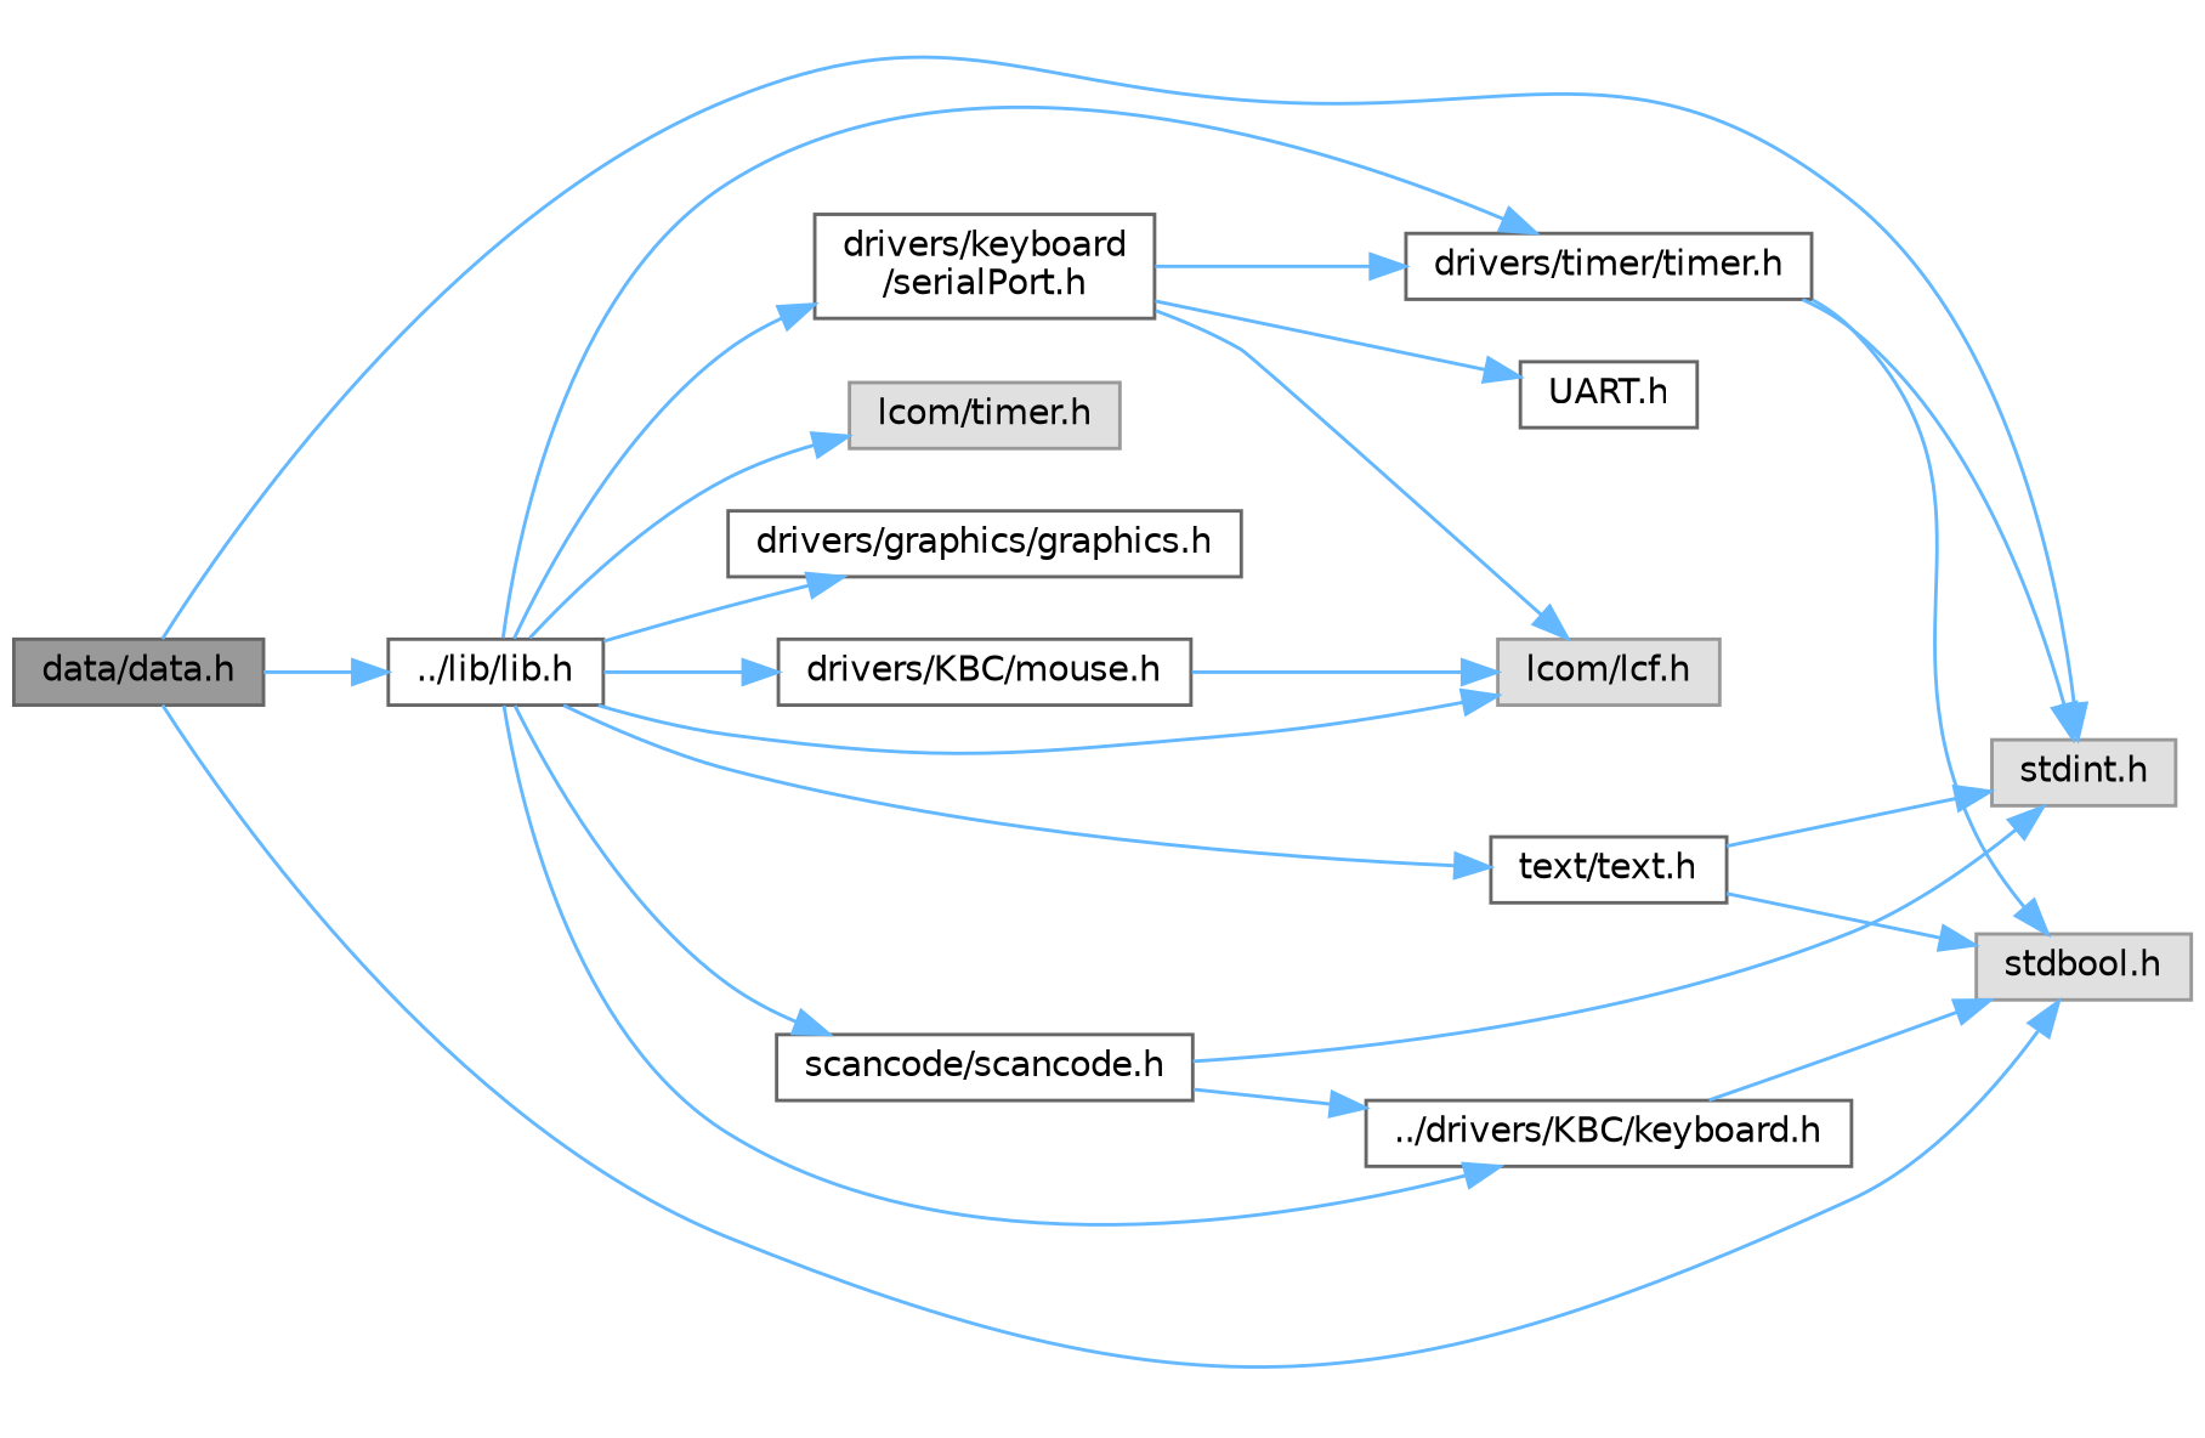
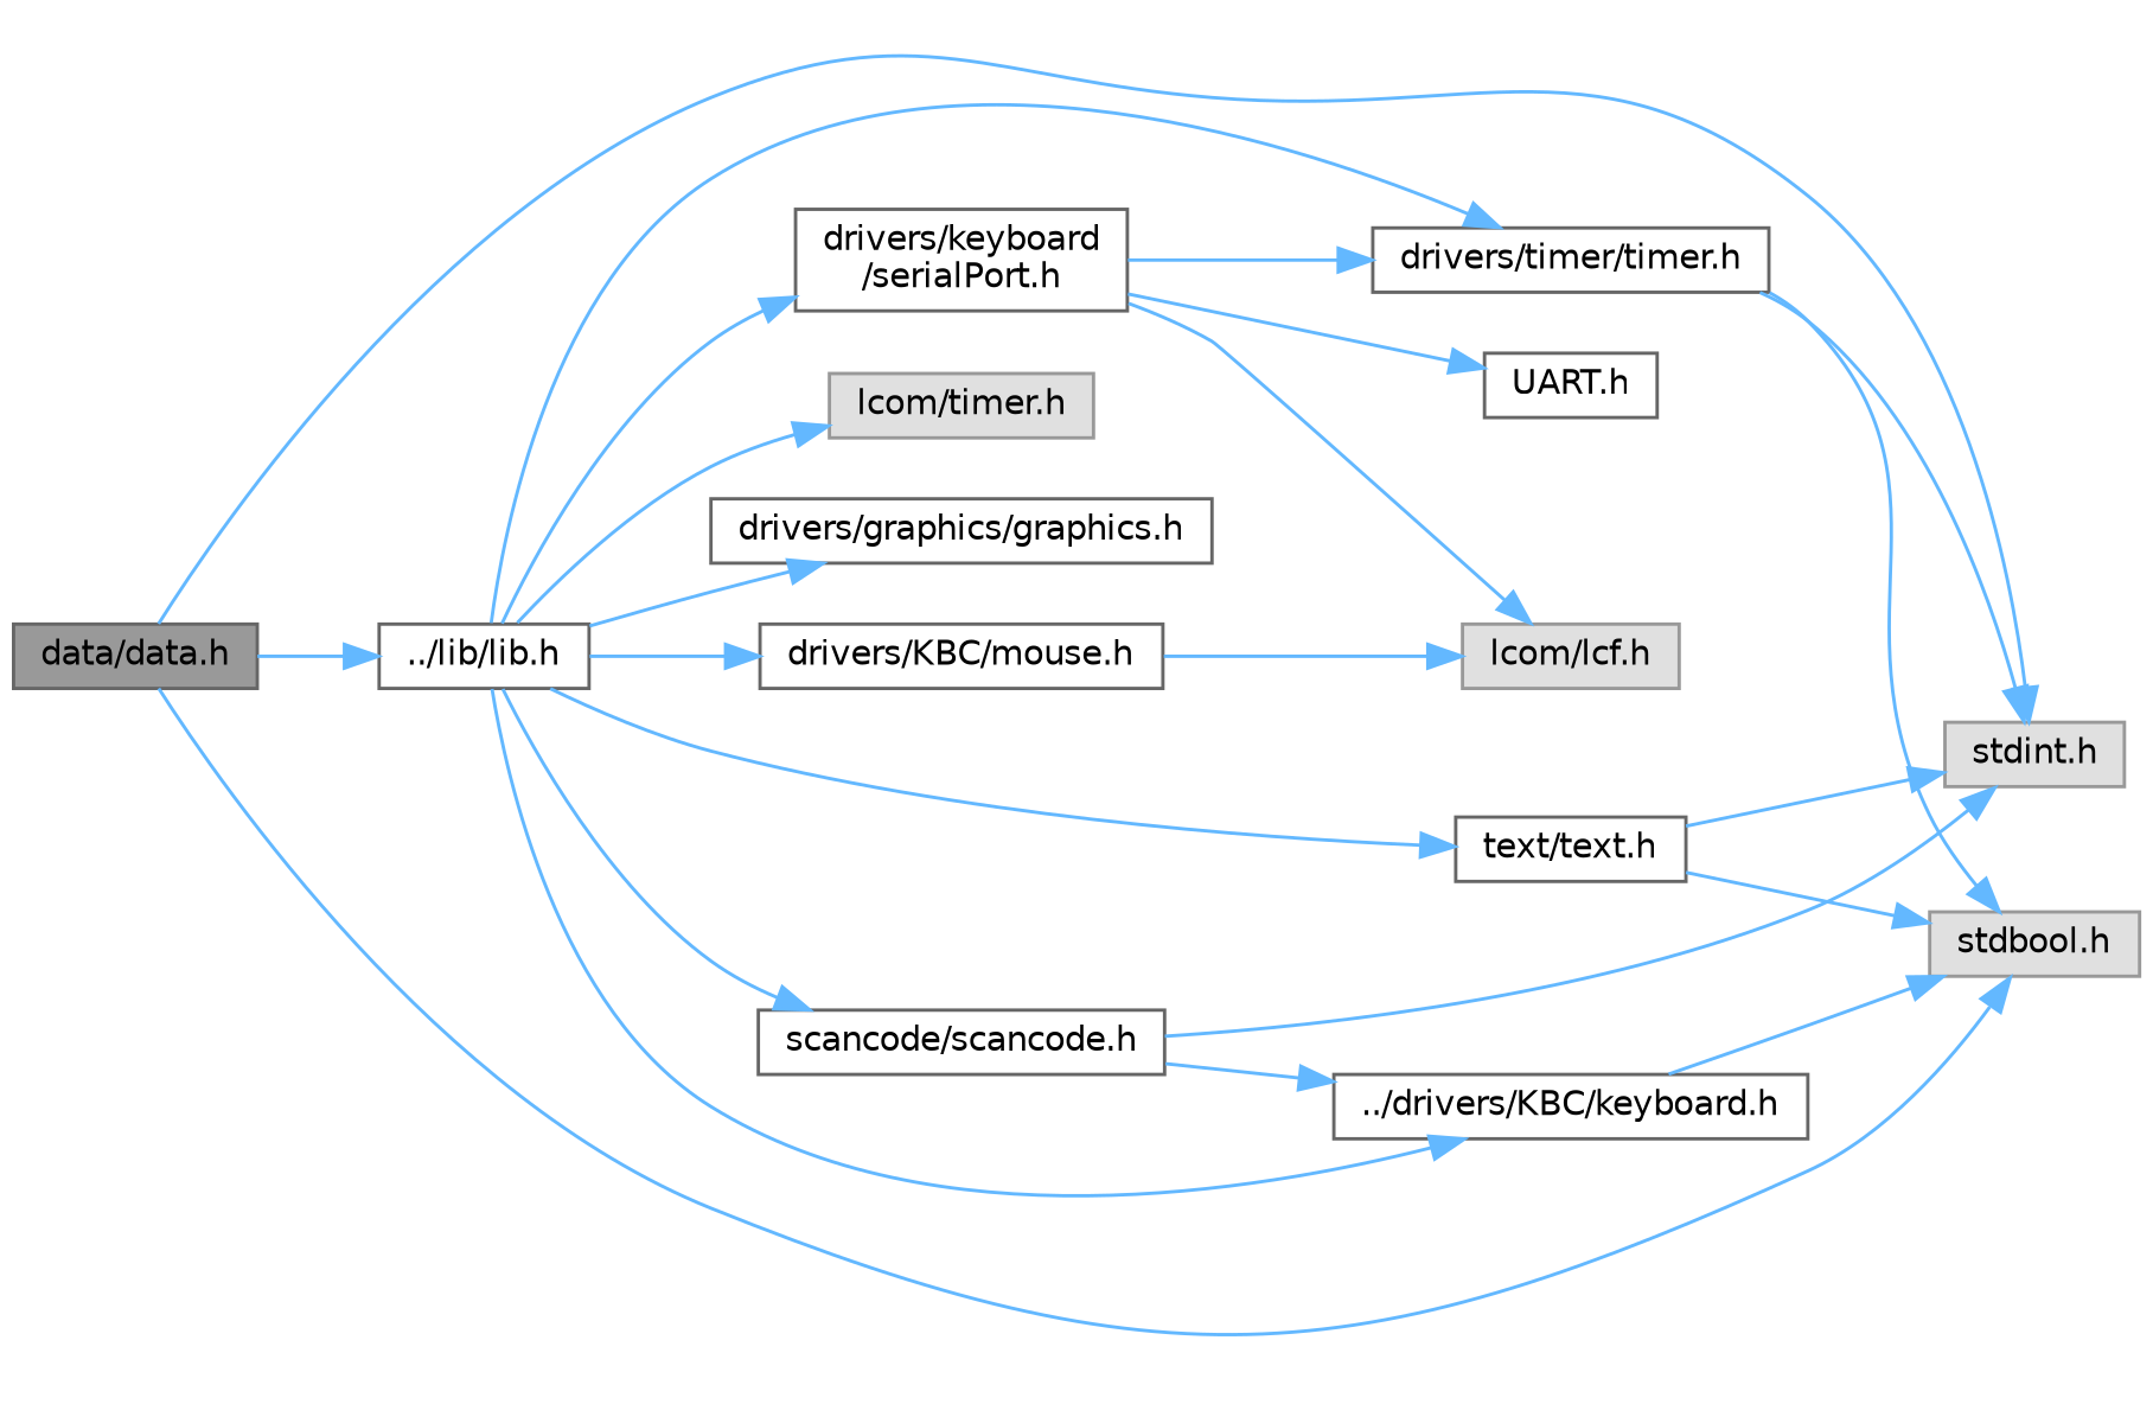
  digraph {
    rankdir=LR
    node [color=grey40 fillcolor=white fontname=Helvetica fontsize=10 shape=box style=filled]
    edge [color=steelblue1 fontname=Helvetica fontsize=10 labelfontname=Helvetica labelfontsize=10 style=solid]
    n1 [color=gray40 fillcolor=grey60 fontcolor=black height=0.2 label="data/data.h" width=0.4]
    n2 [color=grey60 fillcolor="#E0E0E0" height=0.2 label="stdint.h" width=0.4]
    n3 [color=grey60 fillcolor="#E0E0E0" height=0.2 label="stdbool.h" width=0.4]
    n4 [height=0.2 label="../lib/lib.h" width=0.4]
    n5 [color=grey60 fillcolor="#E0E0E0" height=0.2 label="lcom/lcf.h" width=0.4]
    n6 [height=0.2 label="text/text.h" width=0.4]
    n7 [height=0.2 label="scancode/scancode.h" width=0.4]
    n8 [height=0.2 label="../drivers/KBC/keyboard.h" width=0.4]
    n9 [color=grey60 fillcolor="#E0E0E0" height=0.2 label="lcom/timer.h" width=0.4]
    n10 [height=0.2 label="drivers/timer/timer.h" width=0.4]
    n11 [height=0.2 label="drivers/graphics/graphics.h" width=0.4]
    n12 [height=0.2 label="drivers/KBC/mouse.h" width=0.4]
    n13 [height=0.2 label="drivers/keyboard\l/serialPort.h" width=0.4]
    n14 [height=0.2 label="UART.h" width=0.4]
    n1 -> n2
    n1 -> n3
    n1 -> n4
-   n4 -> n5
    n4 -> n6
    n4 -> n7
    n4 -> n8
    n4 -> n9
    n4 -> n10
    n4 -> n11
    n4 -> n12
    n4 -> n13
    n6 -> n2
    n6 -> n3
    n7 -> n2
    n7 -> n8
    n8 -> n3
    n10 -> n2
    n10 -> n3
    n12 -> n5
    n13 -> n5
    n13 -> n10
    n13 -> n14
  }
